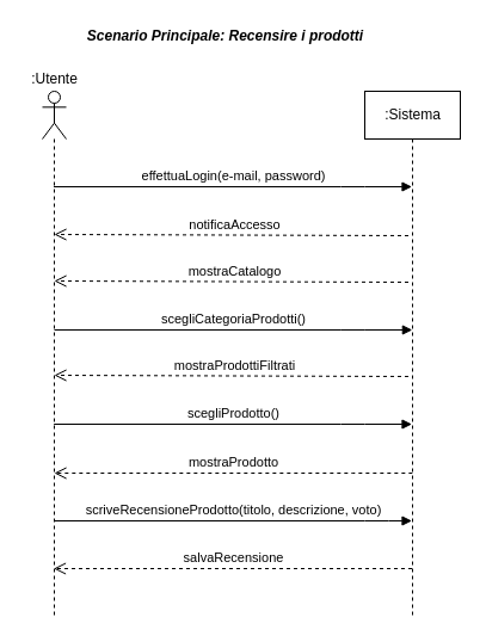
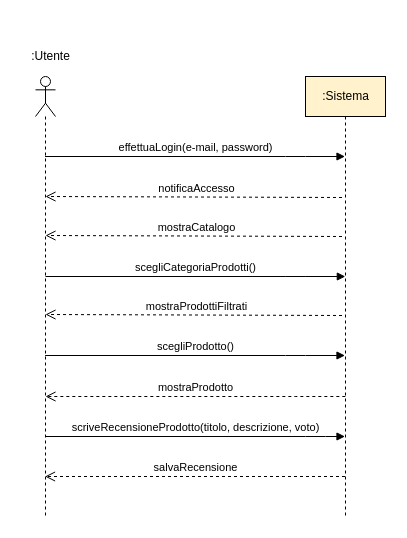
  <mxCell id="0" />
  <mxCell id="1" parent="0" />
  <mxCell id="2" value="" style="shape=umlLifeline;participant=umlActor;perimeter=lifelinePerimeter;whiteSpace=wrap;html=1;container=1;collapsible=0;recursiveResize=0;verticalAlign=top;spacingTop=36;labelBackgroundColor=#ffffff;outlineConnect=0;" parent="1" vertex="1"><mxGeometry x="35" y="76" width="20" height="440" as="geometry" /></mxCell>
- <mxCell id="3" value=":Utente" style="text;html=1;align=center;verticalAlign=middle;resizable=0;points=[];;autosize=1;" parent="1" vertex="1"><mxGeometry x="20" y="56" width="50" height="20" as="geometry" /></mxCell>
+ <mxCell id="3" value=":Utente" style="text;html=1;align=center;verticalAlign=middle;resizable=0;points=[];;autosize=1;" parent="1" vertex="1"><mxGeometry x="25" y="46" width="50" height="20" as="geometry" /></mxCell>
  <mxCell id="4" value="" style="shape=umlLifeline;participant=umlEntity;perimeter=lifelinePerimeter;whiteSpace=wrap;html=1;container=1;collapsible=0;recursiveResize=0;verticalAlign=top;spacingTop=36;labelBackgroundColor=#ffffff;outlineConnect=0;" parent="1" vertex="1"><mxGeometry x="325" y="76" width="40" height="440" as="geometry" /></mxCell>
- <mxCell id="5" value="&lt;b&gt;&lt;i&gt;Scenario Principale: Recensire i prodotti&lt;/i&gt;&lt;/b&gt;" style="text;html=1;align=center;verticalAlign=middle;resizable=0;points=[];;autosize=1;" parent="1" vertex="1"><mxGeometry x="63" y="20" width="250" height="20" as="geometry" /></mxCell>
  <mxCell id="6" value="effettuaLogin(e-mail, password)" style="html=1;verticalAlign=bottom;endArrow=block;" parent="1" target="4" edge="1" source="2"><mxGeometry width="80" relative="1" as="geometry"><mxPoint x="55" y="154" as="sourcePoint" /><mxPoint x="335" y="154" as="targetPoint" /><Array as="points"><mxPoint x="295" y="156" /></Array></mxGeometry></mxCell>
  <mxCell id="7" value="scriveRecensioneProdotto(titolo, descrizione, voto)" style="html=1;verticalAlign=bottom;endArrow=block;" parent="1" edge="1" target="4" source="2"><mxGeometry width="80" relative="1" as="geometry"><mxPoint x="55" y="436" as="sourcePoint" /><mxPoint x="335" y="436" as="targetPoint" /><Array as="points"><mxPoint x="315" y="436" /></Array></mxGeometry></mxCell>
  <mxCell id="8" value="salvaRecensione" style="html=1;verticalAlign=bottom;endArrow=open;dashed=1;endSize=8;" parent="1" edge="1" target="2" source="4"><mxGeometry relative="1" as="geometry"><mxPoint x="335" y="476" as="sourcePoint" /><mxPoint x="55" y="476" as="targetPoint" /><Array as="points"><mxPoint x="295" y="476" /></Array></mxGeometry></mxCell>
- <mxCell id="9" value=":Sistema" style="html=1;" parent="1" vertex="1"><mxGeometry x="305" y="76" width="80" height="40" as="geometry" /></mxCell>
+ <mxCell id="9" value=":Sistema" style="html=1;fillColor=#fff2cc;" parent="1" vertex="1"><mxGeometry x="305" y="76" width="80" height="40" as="geometry" /></mxCell>
  <mxCell id="10" value="mostraCatalogo" style="html=1;verticalAlign=bottom;endArrow=open;dashed=1;endSize=8;" edge="1" parent="1"><mxGeometry x="-0.012" relative="1" as="geometry"><mxPoint x="341.5" y="236" as="sourcePoint" /><mxPoint x="45" y="235" as="targetPoint" /><mxPoint as="offset" /></mxGeometry></mxCell>
  <mxCell id="11" value="scegliProdotto()" style="html=1;verticalAlign=bottom;endArrow=block;" edge="1" parent="1"><mxGeometry width="80" relative="1" as="geometry"><mxPoint x="44.667" y="355" as="sourcePoint" /><mxPoint x="344.5" y="355" as="targetPoint" /><Array as="points"><mxPoint x="295" y="355" /></Array></mxGeometry></mxCell>
  <mxCell id="12" value="notificaAccesso" style="html=1;verticalAlign=bottom;endArrow=open;dashed=1;endSize=8;" edge="1" parent="1"><mxGeometry x="-0.012" relative="1" as="geometry"><mxPoint x="341.5" y="197" as="sourcePoint" /><mxPoint x="45" y="196" as="targetPoint" /><mxPoint as="offset" /></mxGeometry></mxCell>
  <mxCell id="13" value="mostraProdotto" style="html=1;verticalAlign=bottom;endArrow=open;dashed=1;endSize=8;" edge="1" parent="1"><mxGeometry relative="1" as="geometry"><mxPoint x="344.83" y="396" as="sourcePoint" /><mxPoint x="44.997" y="396" as="targetPoint" /><Array as="points"><mxPoint x="285.33" y="396" /></Array></mxGeometry></mxCell>
  <mxCell id="14" value="scegliCategoriaProdotti()" style="html=1;verticalAlign=bottom;endArrow=block;" edge="1" parent="1"><mxGeometry width="80" relative="1" as="geometry"><mxPoint x="44.997" y="276" as="sourcePoint" /><mxPoint x="344.83" y="276" as="targetPoint" /><Array as="points"><mxPoint x="295.33" y="276" /></Array></mxGeometry></mxCell>
  <mxCell id="15" value="mostraProdottiFiltrati" style="html=1;verticalAlign=bottom;endArrow=open;dashed=1;endSize=8;" edge="1" parent="1"><mxGeometry x="-0.012" relative="1" as="geometry"><mxPoint x="341.5" y="315" as="sourcePoint" /><mxPoint x="45" y="314" as="targetPoint" /><mxPoint as="offset" /></mxGeometry></mxCell>
